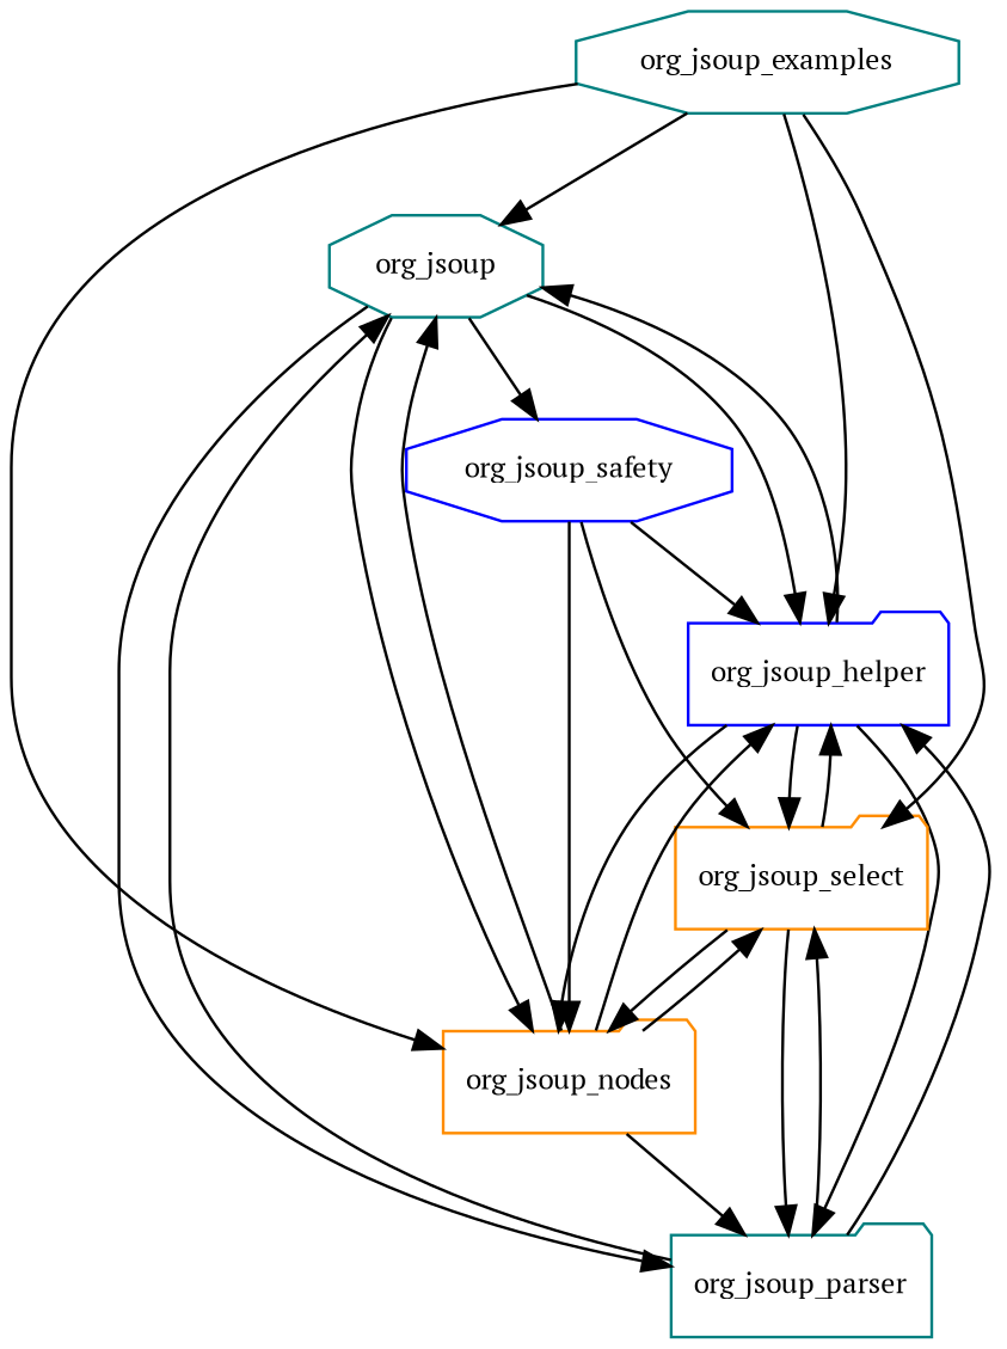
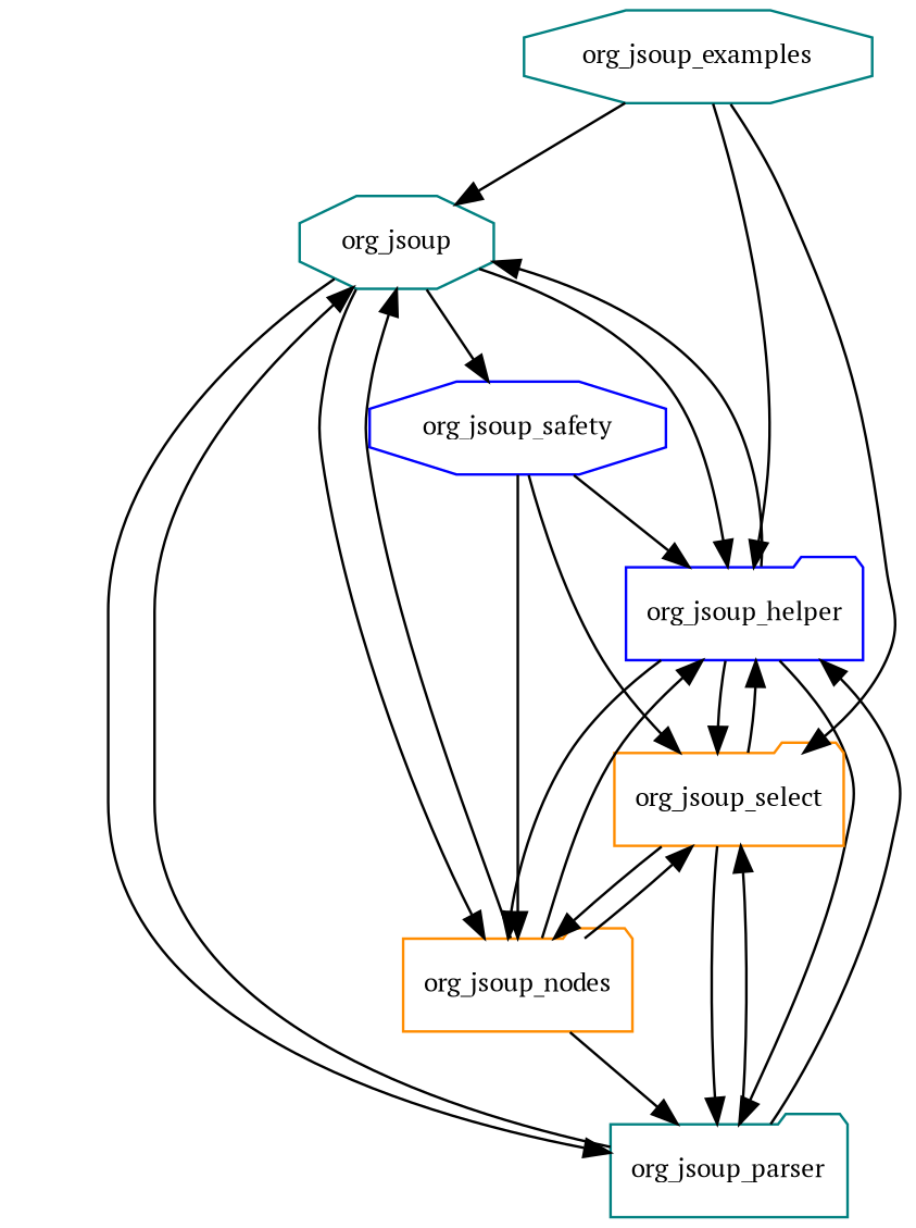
  digraph {
    fontname="PT Serif"
    node [color=teal fontname="PT Serif" fontsize=10.0 shape=folder]
    edge [fontname="PT Serif"]
    org_jsoup [shape=octagon]
    org_jsoup_helper [color=blue]
    org_jsoup_nodes [color=darkorange]
    org_jsoup_parser
    org_jsoup_safety [color=blue shape=octagon]
    org_jsoup_select [color=darkorange]
    org_jsoup_examples [shape=octagon]
    org_jsoup -> org_jsoup_helper
    org_jsoup -> org_jsoup_nodes
    org_jsoup -> org_jsoup_parser
    org_jsoup -> org_jsoup_safety
    org_jsoup_helper -> org_jsoup
    org_jsoup_helper -> org_jsoup_nodes
    org_jsoup_helper -> org_jsoup_parser
    org_jsoup_helper -> org_jsoup_select
    org_jsoup_nodes -> org_jsoup
    org_jsoup_nodes -> org_jsoup_helper
    org_jsoup_nodes -> org_jsoup_parser
    org_jsoup_nodes -> org_jsoup_select
    org_jsoup_parser -> org_jsoup
    org_jsoup_parser -> org_jsoup_helper
    org_jsoup_parser -> org_jsoup_select
    org_jsoup_safety -> org_jsoup_helper
    org_jsoup_safety -> org_jsoup_nodes
    org_jsoup_safety -> org_jsoup_select
    org_jsoup_select -> org_jsoup_helper
    org_jsoup_select -> org_jsoup_nodes
    org_jsoup_select -> org_jsoup_parser
    org_jsoup_examples -> org_jsoup
    org_jsoup_examples -> org_jsoup_helper
-   org_jsoup_examples -> org_jsoup_nodes
    org_jsoup_examples -> org_jsoup_select
  }
